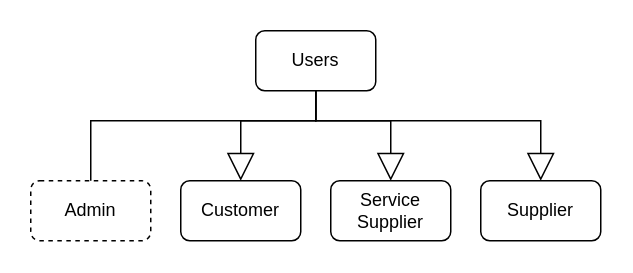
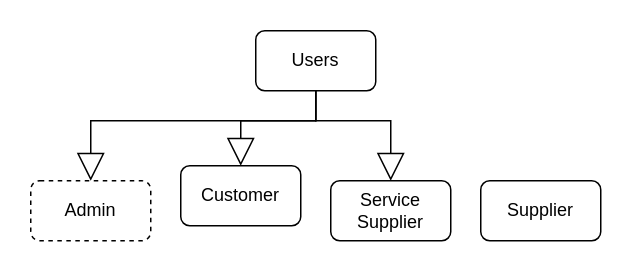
  <mxCell id="0" />
  <mxCell id="1" parent="0" />
  <mxCell id="2" value="Users" style="rounded=1;whiteSpace=wrap;html=1;" vertex="1" parent="1"><mxGeometry x="170" y="20" width="80" height="40" as="geometry" /></mxCell>
  <mxCell id="3" value="Admin" style="rounded=1;whiteSpace=wrap;html=1;dashed=1;" vertex="1" parent="1"><mxGeometry x="20" y="120" width="80" height="40" as="geometry" /></mxCell>
- <mxCell id="4" value="Customer" style="rounded=1;whiteSpace=wrap;html=1;" vertex="1" parent="1"><mxGeometry x="120" y="120" width="80" height="40" as="geometry" /></mxCell>
+ <mxCell id="4" value="Customer" style="rounded=1;whiteSpace=wrap;html=1;" vertex="1" parent="1"><mxGeometry x="120" y="110" width="80" height="40" as="geometry" /></mxCell>
  <mxCell id="5" value="Service Supplier" style="rounded=1;whiteSpace=wrap;html=1;" vertex="1" parent="1"><mxGeometry x="220" y="120" width="80" height="40" as="geometry" /></mxCell>
  <mxCell id="6" value="Supplier" style="rounded=1;whiteSpace=wrap;html=1;" vertex="1" parent="1"><mxGeometry x="320" y="120" width="80" height="40" as="geometry" /></mxCell>
- <mxCell id="7" value="" style="endArrow=none;endSize=16;endFill=0;html=1;rounded=0;exitX=0.5;exitY=1;exitDx=0;exitDy=0;entryX=0.5;entryY=0;entryDx=0;entryDy=0;" edge="1" parent="1" source="2" target="3"><mxGeometry width="160" relative="1" as="geometry"><mxPoint x="-80" y="270" as="sourcePoint" /><mxPoint x="80" y="270" as="targetPoint" /><Array as="points"><mxPoint x="210" y="80" /><mxPoint x="60" y="80" /></Array></mxGeometry></mxCell>
- <mxCell id="8" value="" style="endArrow=block;endSize=16;endFill=0;html=1;rounded=0;exitX=0.5;exitY=1;exitDx=0;exitDy=0;entryX=0.5;entryY=0;entryDx=0;entryDy=0;" edge="1" parent="1" source="2" target="6"><mxGeometry width="160" relative="1" as="geometry"><mxPoint x="216" y="72" as="sourcePoint" /><mxPoint x="70" y="130" as="targetPoint" /><Array as="points"><mxPoint x="210" y="80" /><mxPoint x="360" y="80" /></Array></mxGeometry></mxCell>
+ <mxCell id="7" value="" style="endArrow=block;endSize=16;endFill=0;html=1;rounded=0;exitX=0.5;exitY=1;exitDx=0;exitDy=0;entryX=0.5;entryY=0;entryDx=0;entryDy=0;" edge="1" parent="1" source="2" target="3"><mxGeometry width="160" relative="1" as="geometry"><mxPoint x="-80" y="270" as="sourcePoint" /><mxPoint x="80" y="270" as="targetPoint" /><Array as="points"><mxPoint x="210" y="80" /><mxPoint x="60" y="80" /></Array></mxGeometry></mxCell>
  <mxCell id="9" value="" style="endArrow=block;endSize=16;endFill=0;html=1;rounded=0;exitX=0.5;exitY=1;exitDx=0;exitDy=0;entryX=0.5;entryY=0;entryDx=0;entryDy=0;" edge="1" parent="1" target="4"><mxGeometry width="160" relative="1" as="geometry"><mxPoint x="210" y="60" as="sourcePoint" /><mxPoint x="80" y="140" as="targetPoint" /><Array as="points"><mxPoint x="210" y="80" /><mxPoint x="160" y="80" /></Array></mxGeometry></mxCell>
  <mxCell id="10" value="" style="endArrow=block;endSize=16;endFill=0;html=1;rounded=0;entryX=0.5;entryY=0;entryDx=0;entryDy=0;" edge="1" parent="1" target="5"><mxGeometry width="160" relative="1" as="geometry"><mxPoint x="210" y="60" as="sourcePoint" /><mxPoint x="90" y="150" as="targetPoint" /><Array as="points"><mxPoint x="210" y="80" /><mxPoint x="260" y="80" /></Array></mxGeometry></mxCell>
